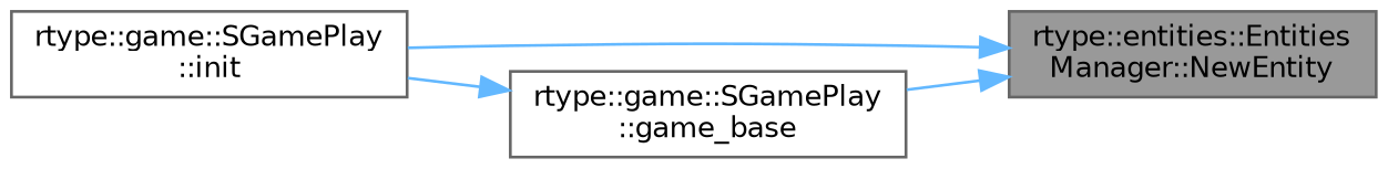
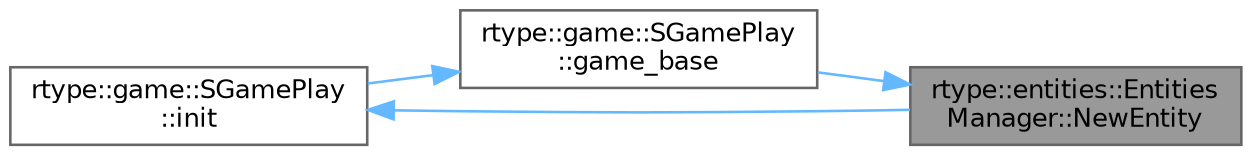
  digraph {
    rankdir=RL
    node [color=grey40 fillcolor=white fontname=Helvetica fontsize=10 shape=box style=filled]
    edge [color=steelblue1 dir=back fontname=Helvetica fontsize=10 labelfontname=Helvetica labelfontsize=10 style=solid]
    n1 [color=gray40 fillcolor=grey60 fontcolor=black height=0.2 label="rtype::entities::Entities\lManager::NewEntity" width=0.4]
    n2 [height=0.2 label="rtype::game::SGamePlay\l::init" width=0.4]
    n3 [height=0.2 label="rtype::game::SGamePlay\l::game_base" width=0.4]
-   n1 -> n2
+   n2 -> n1
    n1 -> n3
    n3 -> n2
  }
